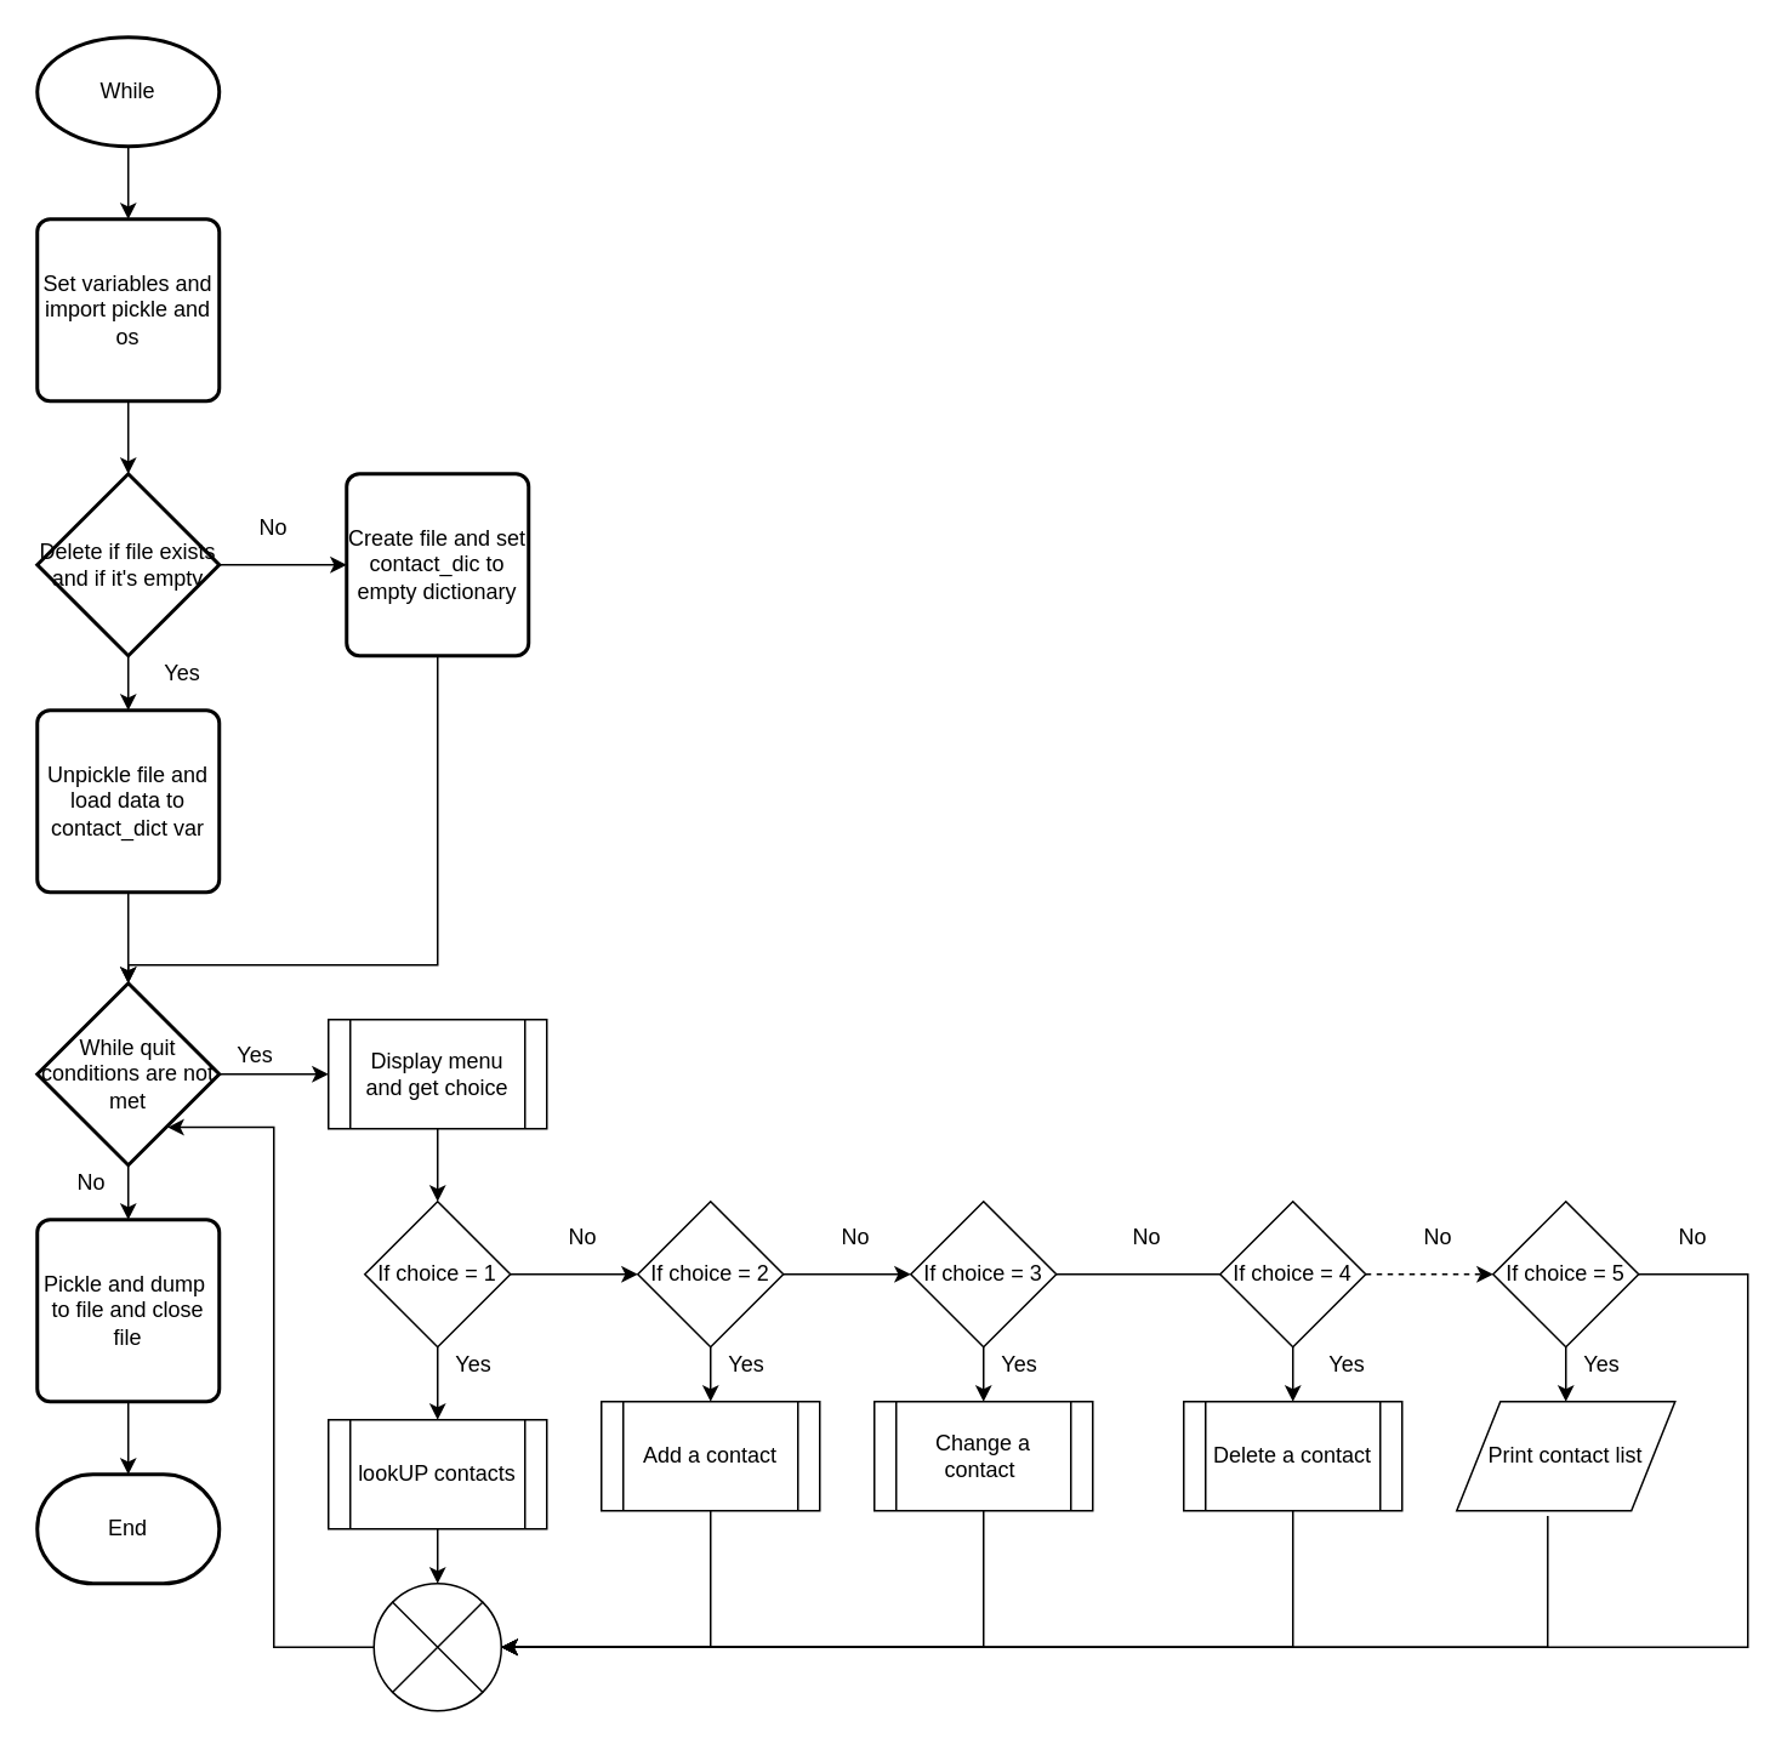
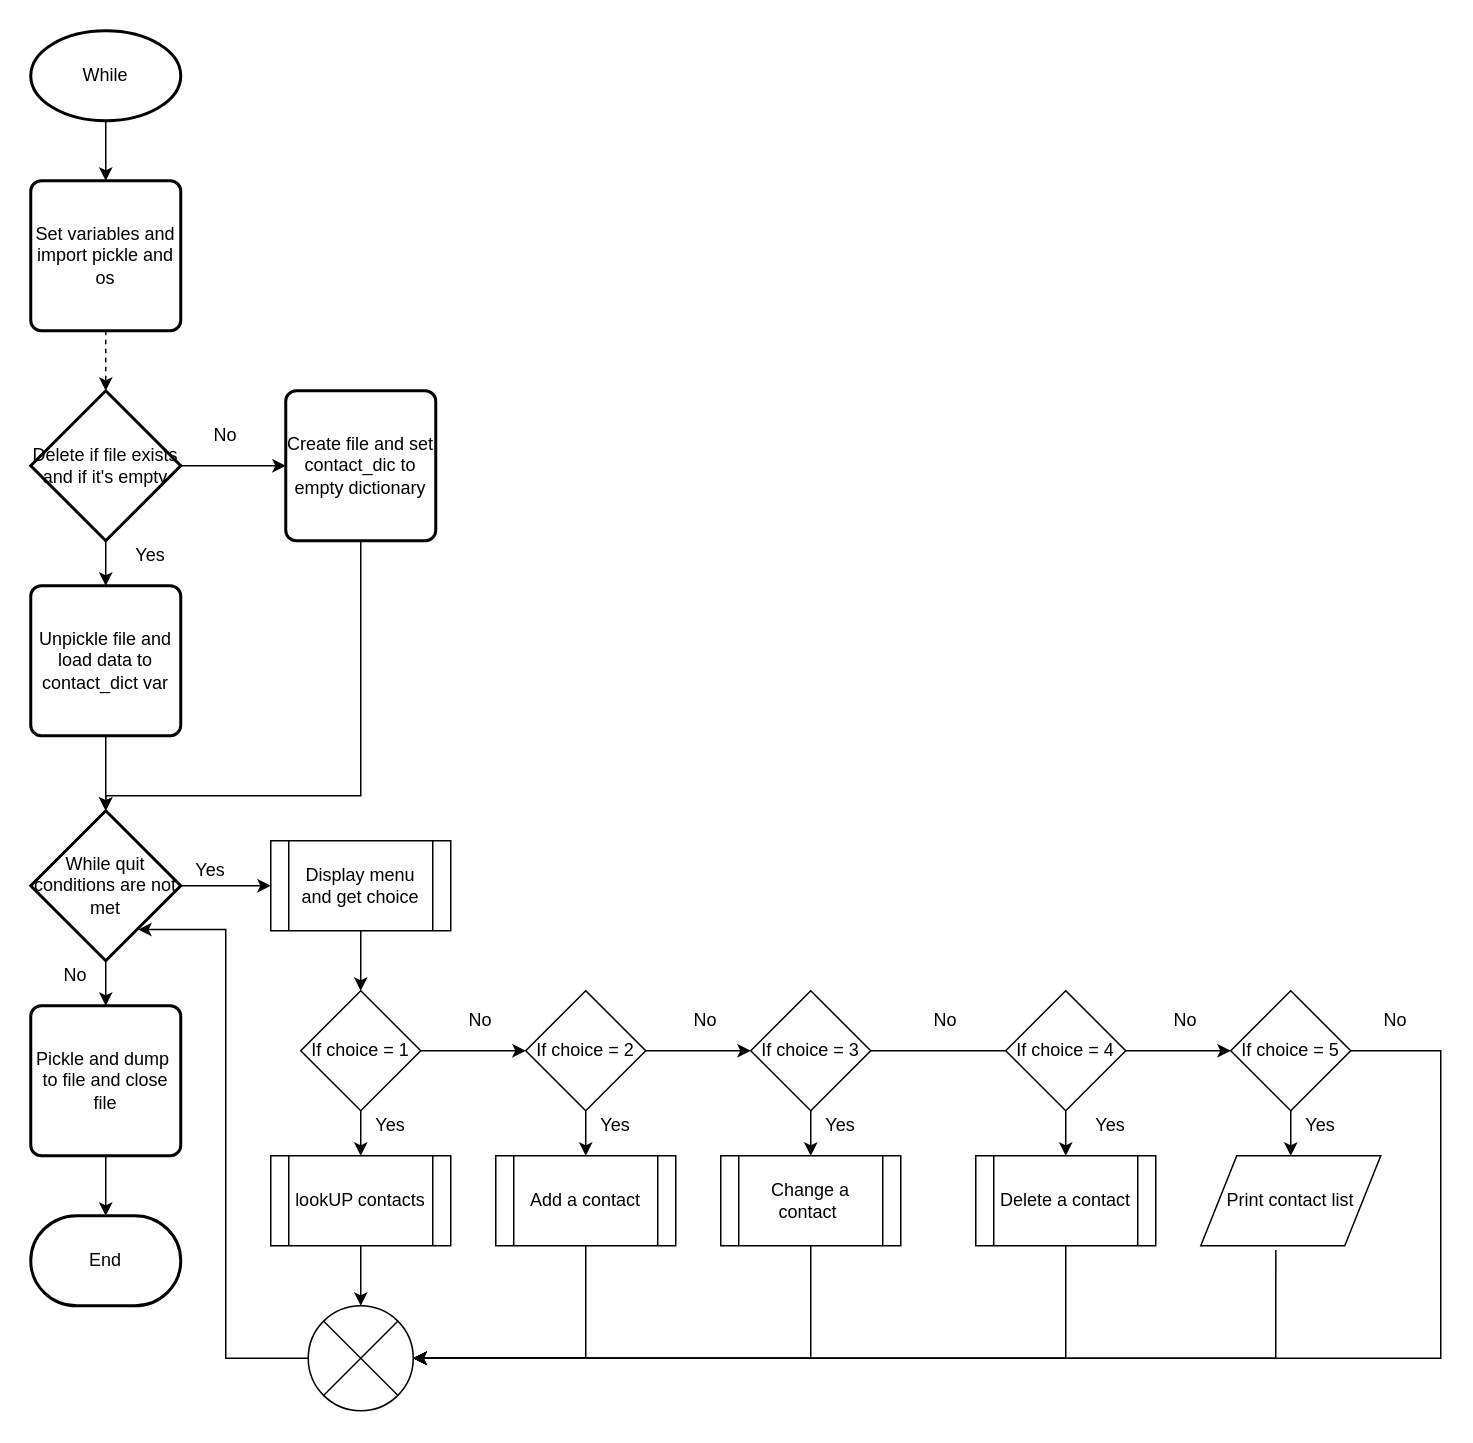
  <mxCell id="0" />
  <mxCell id="1" parent="0" />
  <mxCell id="2" style="edgeStyle=orthogonalEdgeStyle;rounded=0;orthogonalLoop=1;jettySize=auto;html=1;entryX=0.5;entryY=0;entryDx=0;entryDy=0;" edge="1" parent="1" source="3" target="5"><mxGeometry relative="1" as="geometry" /></mxCell>
  <mxCell id="3" value="While" style="strokeWidth=2;html=1;shape=mxgraph.flowchart.start_1;whiteSpace=wrap;" vertex="1" parent="1"><mxGeometry x="20" y="20" width="100" height="60" as="geometry" /></mxCell>
- <mxCell id="4" style="edgeStyle=orthogonalEdgeStyle;rounded=0;orthogonalLoop=1;jettySize=auto;html=1;entryX=0.5;entryY=0;entryDx=0;entryDy=0;entryPerimeter=0;" edge="1" parent="1" source="5" target="8"><mxGeometry relative="1" as="geometry" /></mxCell>
+ <mxCell id="4" style="edgeStyle=orthogonalEdgeStyle;rounded=0;orthogonalLoop=1;jettySize=auto;html=1;entryX=0.5;entryY=0;entryDx=0;entryDy=0;entryPerimeter=0;dashed=1;" edge="1" parent="1" source="5" target="8"><mxGeometry relative="1" as="geometry" /></mxCell>
  <mxCell id="5" value="Set variables and import pickle and os" style="rounded=1;whiteSpace=wrap;html=1;absoluteArcSize=1;arcSize=14;strokeWidth=2;" vertex="1" parent="1"><mxGeometry x="20" y="120" width="100" height="100" as="geometry" /></mxCell>
  <mxCell id="6" style="edgeStyle=orthogonalEdgeStyle;rounded=0;orthogonalLoop=1;jettySize=auto;html=1;entryX=0;entryY=0.5;entryDx=0;entryDy=0;" edge="1" parent="1" source="8" target="12"><mxGeometry relative="1" as="geometry" /></mxCell>
  <mxCell id="7" style="edgeStyle=orthogonalEdgeStyle;rounded=0;orthogonalLoop=1;jettySize=auto;html=1;entryX=0.5;entryY=0;entryDx=0;entryDy=0;" edge="1" parent="1" source="8" target="10"><mxGeometry relative="1" as="geometry" /></mxCell>
  <mxCell id="8" value="Delete if file exists and if it's empty" style="strokeWidth=2;html=1;shape=mxgraph.flowchart.decision;whiteSpace=wrap;" vertex="1" parent="1"><mxGeometry x="20" y="260" width="100" height="100" as="geometry" /></mxCell>
  <mxCell id="9" style="edgeStyle=orthogonalEdgeStyle;rounded=0;orthogonalLoop=1;jettySize=auto;html=1;entryX=0.5;entryY=0;entryDx=0;entryDy=0;entryPerimeter=0;" edge="1" parent="1" source="10" target="15"><mxGeometry relative="1" as="geometry" /></mxCell>
  <mxCell id="10" value="Unpickle file and load data to contact_dict var" style="rounded=1;whiteSpace=wrap;html=1;absoluteArcSize=1;arcSize=14;strokeWidth=2;" vertex="1" parent="1"><mxGeometry x="20" y="390" width="100" height="100" as="geometry" /></mxCell>
  <mxCell id="11" style="edgeStyle=orthogonalEdgeStyle;rounded=0;orthogonalLoop=1;jettySize=auto;html=1;" edge="1" parent="1" source="12" target="15"><mxGeometry relative="1" as="geometry"><Array as="points"><mxPoint x="240" y="530" /><mxPoint x="70" y="530" /></Array></mxGeometry></mxCell>
  <mxCell id="12" value="Create file and set contact_dic to empty dictionary" style="rounded=1;whiteSpace=wrap;html=1;absoluteArcSize=1;arcSize=14;strokeWidth=2;" vertex="1" parent="1"><mxGeometry x="190" y="260" width="100" height="100" as="geometry" /></mxCell>
  <mxCell id="13" style="edgeStyle=orthogonalEdgeStyle;rounded=0;orthogonalLoop=1;jettySize=auto;html=1;entryX=0;entryY=0.5;entryDx=0;entryDy=0;" edge="1" parent="1" source="15" target="20"><mxGeometry relative="1" as="geometry" /></mxCell>
  <mxCell id="14" style="edgeStyle=orthogonalEdgeStyle;rounded=0;orthogonalLoop=1;jettySize=auto;html=1;entryX=0.5;entryY=0;entryDx=0;entryDy=0;" edge="1" parent="1" source="15" target="17"><mxGeometry relative="1" as="geometry" /></mxCell>
  <mxCell id="15" value="While quit conditions are not met" style="strokeWidth=2;html=1;shape=mxgraph.flowchart.decision;whiteSpace=wrap;" vertex="1" parent="1"><mxGeometry x="20" y="540" width="100" height="100" as="geometry" /></mxCell>
  <mxCell id="16" style="edgeStyle=orthogonalEdgeStyle;rounded=0;orthogonalLoop=1;jettySize=auto;html=1;entryX=0.5;entryY=0;entryDx=0;entryDy=0;entryPerimeter=0;" edge="1" parent="1" source="17" target="18"><mxGeometry relative="1" as="geometry" /></mxCell>
  <mxCell id="17" value="Pickle and dump&amp;nbsp; to file and close file" style="rounded=1;whiteSpace=wrap;html=1;absoluteArcSize=1;arcSize=14;strokeWidth=2;" vertex="1" parent="1"><mxGeometry x="20" y="670" width="100" height="100" as="geometry" /></mxCell>
  <mxCell id="18" value="End" style="strokeWidth=2;html=1;shape=mxgraph.flowchart.terminator;whiteSpace=wrap;" vertex="1" parent="1"><mxGeometry x="20" y="810" width="100" height="60" as="geometry" /></mxCell>
  <mxCell id="19" style="edgeStyle=orthogonalEdgeStyle;rounded=0;orthogonalLoop=1;jettySize=auto;html=1;" edge="1" parent="1" source="20" target="23"><mxGeometry relative="1" as="geometry" /></mxCell>
  <mxCell id="20" value="Display menu and get choice" style="shape=process;whiteSpace=wrap;html=1;backgroundOutline=1;" vertex="1" parent="1"><mxGeometry x="180" y="560" width="120" height="60" as="geometry" /></mxCell>
  <mxCell id="21" style="edgeStyle=orthogonalEdgeStyle;rounded=0;orthogonalLoop=1;jettySize=auto;html=1;entryX=0.5;entryY=0;entryDx=0;entryDy=0;" edge="1" parent="1" source="23" target="37"><mxGeometry relative="1" as="geometry" /></mxCell>
  <mxCell id="22" style="edgeStyle=orthogonalEdgeStyle;rounded=0;orthogonalLoop=1;jettySize=auto;html=1;entryX=0;entryY=0.5;entryDx=0;entryDy=0;" edge="1" parent="1" source="23" target="26"><mxGeometry relative="1" as="geometry" /></mxCell>
  <mxCell id="23" value="If choice = 1" style="rhombus;whiteSpace=wrap;html=1;" vertex="1" parent="1"><mxGeometry x="200" y="660" width="80" height="80" as="geometry" /></mxCell>
  <mxCell id="24" style="edgeStyle=orthogonalEdgeStyle;rounded=0;orthogonalLoop=1;jettySize=auto;html=1;entryX=0.5;entryY=0;entryDx=0;entryDy=0;" edge="1" parent="1" source="26" target="39"><mxGeometry relative="1" as="geometry" /></mxCell>
  <mxCell id="25" style="edgeStyle=orthogonalEdgeStyle;rounded=0;orthogonalLoop=1;jettySize=auto;html=1;entryX=0;entryY=0.5;entryDx=0;entryDy=0;" edge="1" parent="1" source="26" target="29"><mxGeometry relative="1" as="geometry" /></mxCell>
  <mxCell id="26" value="If choice = 2" style="rhombus;whiteSpace=wrap;html=1;" vertex="1" parent="1"><mxGeometry x="350" y="660" width="80" height="80" as="geometry" /></mxCell>
  <mxCell id="27" style="edgeStyle=orthogonalEdgeStyle;rounded=0;orthogonalLoop=1;jettySize=auto;html=1;" edge="1" parent="1" source="29" target="41"><mxGeometry relative="1" as="geometry" /></mxCell>
  <mxCell id="28" style="edgeStyle=orthogonalEdgeStyle;rounded=0;orthogonalLoop=1;jettySize=auto;html=1;endArrow=none;" edge="1" parent="1" source="29" target="32"><mxGeometry relative="1" as="geometry" /></mxCell>
  <mxCell id="29" value="If choice = 3" style="rhombus;whiteSpace=wrap;html=1;" vertex="1" parent="1"><mxGeometry x="500" y="660" width="80" height="80" as="geometry" /></mxCell>
  <mxCell id="30" style="edgeStyle=orthogonalEdgeStyle;rounded=0;orthogonalLoop=1;jettySize=auto;html=1;entryX=0.5;entryY=0;entryDx=0;entryDy=0;" edge="1" parent="1" source="32" target="43"><mxGeometry relative="1" as="geometry" /></mxCell>
- <mxCell id="31" style="edgeStyle=orthogonalEdgeStyle;rounded=0;orthogonalLoop=1;jettySize=auto;html=1;entryX=0;entryY=0.5;entryDx=0;entryDy=0;dashed=1;" edge="1" parent="1" source="32" target="35"><mxGeometry relative="1" as="geometry" /></mxCell>
+ <mxCell id="31" style="edgeStyle=orthogonalEdgeStyle;rounded=0;orthogonalLoop=1;jettySize=auto;html=1;entryX=0;entryY=0.5;entryDx=0;entryDy=0;" edge="1" parent="1" source="32" target="35"><mxGeometry relative="1" as="geometry" /></mxCell>
  <mxCell id="32" value="If choice = 4" style="rhombus;whiteSpace=wrap;html=1;" vertex="1" parent="1"><mxGeometry x="670" y="660" width="80" height="80" as="geometry" /></mxCell>
  <mxCell id="33" style="edgeStyle=orthogonalEdgeStyle;rounded=0;orthogonalLoop=1;jettySize=auto;html=1;entryX=0.5;entryY=0;entryDx=0;entryDy=0;" edge="1" parent="1" source="35" target="45"><mxGeometry relative="1" as="geometry" /></mxCell>
  <mxCell id="34" style="edgeStyle=orthogonalEdgeStyle;rounded=0;orthogonalLoop=1;jettySize=auto;html=1;entryX=1;entryY=0.5;entryDx=0;entryDy=0;entryPerimeter=0;exitX=1;exitY=0.5;exitDx=0;exitDy=0;" edge="1" parent="1" source="35" target="47"><mxGeometry relative="1" as="geometry"><mxPoint x="100" y="570" as="targetPoint" /><Array as="points"><mxPoint x="960" y="700" /><mxPoint x="960" y="905" /></Array></mxGeometry></mxCell>
  <mxCell id="35" value="If choice = 5" style="rhombus;whiteSpace=wrap;html=1;" vertex="1" parent="1"><mxGeometry x="820" y="660" width="80" height="80" as="geometry" /></mxCell>
  <mxCell id="36" style="edgeStyle=orthogonalEdgeStyle;rounded=0;orthogonalLoop=1;jettySize=auto;html=1;entryX=0.5;entryY=0;entryDx=0;entryDy=0;entryPerimeter=0;" edge="1" parent="1" source="37" target="47"><mxGeometry relative="1" as="geometry" /></mxCell>
- <mxCell id="37" value="lookUP contacts" style="shape=process;whiteSpace=wrap;html=1;backgroundOutline=1;" vertex="1" parent="1"><mxGeometry x="180" y="780" width="120" height="60" as="geometry" /></mxCell>
+ <mxCell id="37" value="lookUP contacts" style="shape=process;whiteSpace=wrap;html=1;backgroundOutline=1;" vertex="1" parent="1"><mxGeometry x="180" y="770" width="120" height="60" as="geometry" /></mxCell>
  <mxCell id="38" style="edgeStyle=orthogonalEdgeStyle;rounded=0;orthogonalLoop=1;jettySize=auto;html=1;entryX=1;entryY=0.5;entryDx=0;entryDy=0;entryPerimeter=0;exitX=0.5;exitY=1;exitDx=0;exitDy=0;" edge="1" parent="1" source="39" target="47"><mxGeometry relative="1" as="geometry" /></mxCell>
  <mxCell id="39" value="Add a contact" style="shape=process;whiteSpace=wrap;html=1;backgroundOutline=1;" vertex="1" parent="1"><mxGeometry x="330" y="770" width="120" height="60" as="geometry" /></mxCell>
  <mxCell id="40" style="edgeStyle=orthogonalEdgeStyle;rounded=0;orthogonalLoop=1;jettySize=auto;html=1;exitX=0.5;exitY=1;exitDx=0;exitDy=0;entryX=1;entryY=0.5;entryDx=0;entryDy=0;entryPerimeter=0;" edge="1" parent="1" source="41" target="47"><mxGeometry relative="1" as="geometry"><mxPoint x="280" y="910" as="targetPoint" /><Array as="points"><mxPoint x="540" y="905" /></Array></mxGeometry></mxCell>
  <mxCell id="41" value="Change a contact&amp;nbsp;" style="shape=process;whiteSpace=wrap;html=1;backgroundOutline=1;" vertex="1" parent="1"><mxGeometry x="480" y="770" width="120" height="60" as="geometry" /></mxCell>
  <mxCell id="42" style="edgeStyle=orthogonalEdgeStyle;rounded=0;orthogonalLoop=1;jettySize=auto;html=1;entryX=1;entryY=0.5;entryDx=0;entryDy=0;entryPerimeter=0;exitX=0.5;exitY=1;exitDx=0;exitDy=0;" edge="1" parent="1" source="43" target="47"><mxGeometry relative="1" as="geometry" /></mxCell>
  <mxCell id="43" value="Delete a contact" style="shape=process;whiteSpace=wrap;html=1;backgroundOutline=1;" vertex="1" parent="1"><mxGeometry x="650" y="770" width="120" height="60" as="geometry" /></mxCell>
  <mxCell id="44" style="edgeStyle=orthogonalEdgeStyle;rounded=0;orthogonalLoop=1;jettySize=auto;html=1;exitX=0.417;exitY=1.047;exitDx=0;exitDy=0;exitPerimeter=0;entryX=1;entryY=0.5;entryDx=0;entryDy=0;entryPerimeter=0;" edge="1" parent="1" source="45" target="47"><mxGeometry relative="1" as="geometry"><mxPoint x="370" y="930" as="targetPoint" /><Array as="points"><mxPoint x="850" y="905" /></Array></mxGeometry></mxCell>
  <mxCell id="45" value="Print contact list" style="shape=parallelogram;perimeter=parallelogramPerimeter;whiteSpace=wrap;html=1;" vertex="1" parent="1"><mxGeometry x="800" y="770" width="120" height="60" as="geometry" /></mxCell>
  <mxCell id="46" style="edgeStyle=orthogonalEdgeStyle;rounded=0;orthogonalLoop=1;jettySize=auto;html=1;entryX=0.716;entryY=0.792;entryDx=0;entryDy=0;entryPerimeter=0;" edge="1" parent="1" source="47" target="15"><mxGeometry relative="1" as="geometry"><Array as="points"><mxPoint x="150" y="905" /><mxPoint x="150" y="619" /></Array></mxGeometry></mxCell>
  <mxCell id="47" value="" style="verticalLabelPosition=bottom;verticalAlign=top;html=1;shape=mxgraph.flowchart.or;" vertex="1" parent="1"><mxGeometry x="205" y="870" width="70" height="70" as="geometry" /></mxCell>
  <mxCell id="48" value="No" style="text;html=1;strokeColor=none;fillColor=none;align=center;verticalAlign=middle;whiteSpace=wrap;rounded=0;" vertex="1" parent="1"><mxGeometry x="130" y="280" width="40" height="20" as="geometry" /></mxCell>
  <mxCell id="49" value="No" style="text;html=1;strokeColor=none;fillColor=none;align=center;verticalAlign=middle;whiteSpace=wrap;rounded=0;" vertex="1" parent="1"><mxGeometry x="300" y="670" width="40" height="20" as="geometry" /></mxCell>
  <mxCell id="50" value="No" style="text;html=1;strokeColor=none;fillColor=none;align=center;verticalAlign=middle;whiteSpace=wrap;rounded=0;" vertex="1" parent="1"><mxGeometry x="450" y="670" width="40" height="20" as="geometry" /></mxCell>
  <mxCell id="51" value="No" style="text;html=1;strokeColor=none;fillColor=none;align=center;verticalAlign=middle;whiteSpace=wrap;rounded=0;" vertex="1" parent="1"><mxGeometry x="610" y="670" width="40" height="20" as="geometry" /></mxCell>
  <mxCell id="52" value="No" style="text;html=1;strokeColor=none;fillColor=none;align=center;verticalAlign=middle;whiteSpace=wrap;rounded=0;" vertex="1" parent="1"><mxGeometry x="770" y="670" width="40" height="20" as="geometry" /></mxCell>
  <mxCell id="53" value="No" style="text;html=1;strokeColor=none;fillColor=none;align=center;verticalAlign=middle;whiteSpace=wrap;rounded=0;" vertex="1" parent="1"><mxGeometry x="910" y="670" width="40" height="20" as="geometry" /></mxCell>
  <mxCell id="54" value="No" style="text;html=1;strokeColor=none;fillColor=none;align=center;verticalAlign=middle;whiteSpace=wrap;rounded=0;" vertex="1" parent="1"><mxGeometry x="30" y="640" width="40" height="20" as="geometry" /></mxCell>
  <mxCell id="55" value="Yes" style="text;html=1;strokeColor=none;fillColor=none;align=center;verticalAlign=middle;whiteSpace=wrap;rounded=0;" vertex="1" parent="1"><mxGeometry x="80" y="360" width="40" height="20" as="geometry" /></mxCell>
  <mxCell id="56" value="Yes" style="text;html=1;strokeColor=none;fillColor=none;align=center;verticalAlign=middle;whiteSpace=wrap;rounded=0;" vertex="1" parent="1"><mxGeometry x="120" y="570" width="40" height="20" as="geometry" /></mxCell>
  <mxCell id="57" value="Yes" style="text;html=1;strokeColor=none;fillColor=none;align=center;verticalAlign=middle;whiteSpace=wrap;rounded=0;" vertex="1" parent="1"><mxGeometry x="240" y="740" width="40" height="20" as="geometry" /></mxCell>
  <mxCell id="58" value="Yes" style="text;html=1;strokeColor=none;fillColor=none;align=center;verticalAlign=middle;whiteSpace=wrap;rounded=0;" vertex="1" parent="1"><mxGeometry x="390" y="740" width="40" height="20" as="geometry" /></mxCell>
  <mxCell id="59" value="Yes" style="text;html=1;strokeColor=none;fillColor=none;align=center;verticalAlign=middle;whiteSpace=wrap;rounded=0;" vertex="1" parent="1"><mxGeometry x="540" y="740" width="40" height="20" as="geometry" /></mxCell>
  <mxCell id="60" value="Yes" style="text;html=1;strokeColor=none;fillColor=none;align=center;verticalAlign=middle;whiteSpace=wrap;rounded=0;" vertex="1" parent="1"><mxGeometry x="720" y="740" width="40" height="20" as="geometry" /></mxCell>
  <mxCell id="61" value="Yes" style="text;html=1;strokeColor=none;fillColor=none;align=center;verticalAlign=middle;whiteSpace=wrap;rounded=0;" vertex="1" parent="1"><mxGeometry x="860" y="740" width="40" height="20" as="geometry" /></mxCell>
